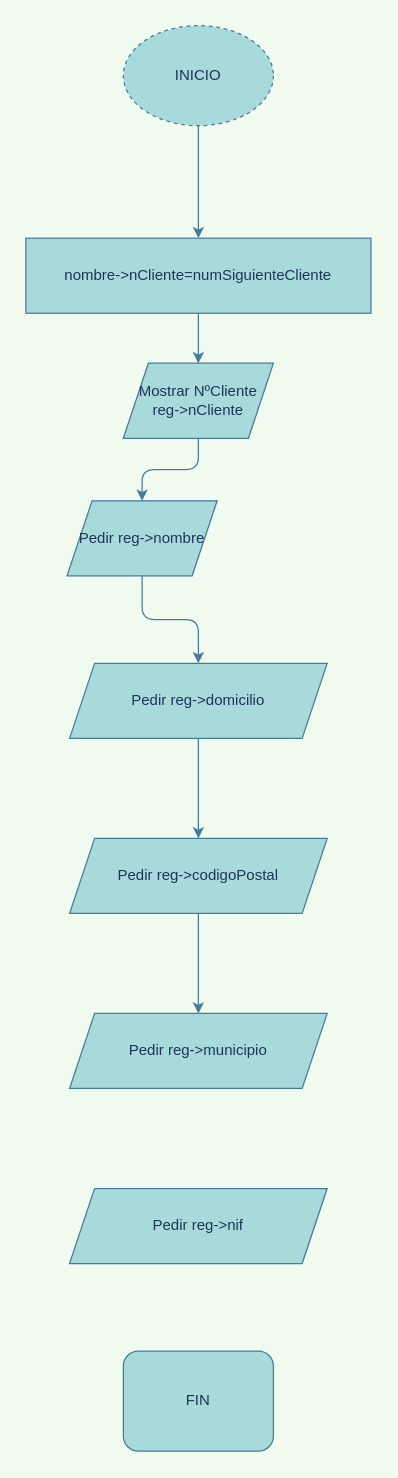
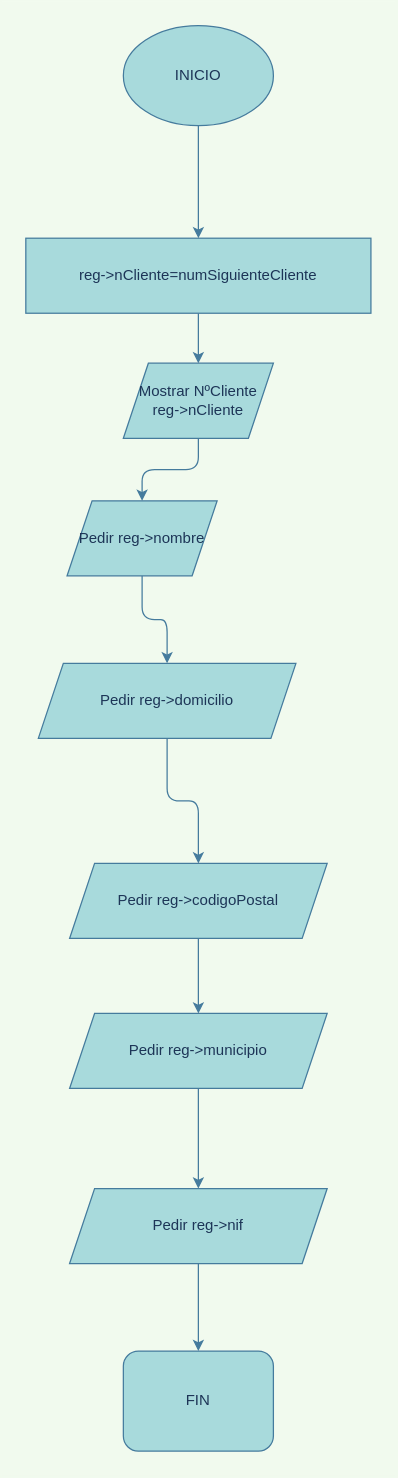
  <mxCell id="0" />
  <mxCell id="1" parent="0" />
  <mxCell id="2" value="" style="edgeStyle=orthogonalEdgeStyle;curved=0;rounded=1;sketch=0;orthogonalLoop=1;jettySize=auto;html=1;strokeColor=#457B9D;fillColor=#A8DADC;fontColor=#1D3557;" edge="1" parent="1" source="3" target="16"><mxGeometry relative="1" as="geometry" /></mxCell>
- <mxCell id="3" value="INICIO" style="ellipse;whiteSpace=wrap;html=1;fillColor=#A8DADC;strokeColor=#457B9D;fontColor=#1D3557;dashed=1;" vertex="1" parent="1"><mxGeometry x="98" y="20" width="120" height="80" as="geometry" /></mxCell>
+ <mxCell id="3" value="INICIO" style="ellipse;whiteSpace=wrap;html=1;fillColor=#A8DADC;strokeColor=#457B9D;fontColor=#1D3557;" vertex="1" parent="1"><mxGeometry x="98" y="20" width="120" height="80" as="geometry" /></mxCell>
  <mxCell id="4" value="" style="edgeStyle=orthogonalEdgeStyle;curved=0;rounded=1;sketch=0;orthogonalLoop=1;jettySize=auto;html=1;strokeColor=#457B9D;fillColor=#A8DADC;fontColor=#1D3557;" edge="1" parent="1" source="5" target="7"><mxGeometry relative="1" as="geometry" /></mxCell>
  <mxCell id="5" value="Pedir reg-&amp;gt;nombre" style="shape=parallelogram;perimeter=parallelogramPerimeter;whiteSpace=wrap;html=1;fixedSize=1;fontColor=#1D3557;strokeColor=#457B9D;fillColor=#A8DADC;" vertex="1" parent="1"><mxGeometry x="53" y="400" width="120" height="60" as="geometry" /></mxCell>
  <mxCell id="6" value="" style="edgeStyle=orthogonalEdgeStyle;curved=0;rounded=1;sketch=0;orthogonalLoop=1;jettySize=auto;html=1;strokeColor=#457B9D;fillColor=#A8DADC;fontColor=#1D3557;" edge="1" parent="1" source="7" target="9"><mxGeometry relative="1" as="geometry" /></mxCell>
- <mxCell id="7" value="Pedir reg-&amp;gt;domicilio" style="shape=parallelogram;perimeter=parallelogramPerimeter;whiteSpace=wrap;html=1;fixedSize=1;fontColor=#1D3557;strokeColor=#457B9D;fillColor=#A8DADC;" vertex="1" parent="1"><mxGeometry x="55" y="530" width="206" height="60" as="geometry" /></mxCell>
+ <mxCell id="7" value="Pedir reg-&amp;gt;domicilio" style="shape=parallelogram;perimeter=parallelogramPerimeter;whiteSpace=wrap;html=1;fixedSize=1;fontColor=#1D3557;strokeColor=#457B9D;fillColor=#A8DADC;" vertex="1" parent="1"><mxGeometry x="30" y="530" width="206" height="60" as="geometry" /></mxCell>
  <mxCell id="8" value="" style="edgeStyle=orthogonalEdgeStyle;curved=0;rounded=1;sketch=0;orthogonalLoop=1;jettySize=auto;html=1;strokeColor=#457B9D;fillColor=#A8DADC;fontColor=#1D3557;" edge="1" parent="1" source="9" target="11"><mxGeometry relative="1" as="geometry" /></mxCell>
- <mxCell id="9" value="Pedir reg-&amp;gt;codigoPostal" style="shape=parallelogram;perimeter=parallelogramPerimeter;whiteSpace=wrap;html=1;fixedSize=1;fontColor=#1D3557;strokeColor=#457B9D;fillColor=#A8DADC;" vertex="1" parent="1"><mxGeometry x="55" y="670" width="206" height="60" as="geometry" /></mxCell>
+ <mxCell id="9" value="Pedir reg-&amp;gt;codigoPostal" style="shape=parallelogram;perimeter=parallelogramPerimeter;whiteSpace=wrap;html=1;fixedSize=1;fontColor=#1D3557;strokeColor=#457B9D;fillColor=#A8DADC;" vertex="1" parent="1"><mxGeometry x="55" y="690" width="206" height="60" as="geometry" /></mxCell>
+ <mxCell id="10" value="" style="edgeStyle=orthogonalEdgeStyle;curved=0;rounded=1;sketch=0;orthogonalLoop=1;jettySize=auto;html=1;strokeColor=#457B9D;fillColor=#A8DADC;fontColor=#1D3557;" edge="1" parent="1" source="11" target="13"><mxGeometry relative="1" as="geometry" /></mxCell>
  <mxCell id="11" value="Pedir reg-&amp;gt;municipio" style="shape=parallelogram;perimeter=parallelogramPerimeter;whiteSpace=wrap;html=1;fixedSize=1;fontColor=#1D3557;strokeColor=#457B9D;fillColor=#A8DADC;" vertex="1" parent="1"><mxGeometry x="55" y="810" width="206" height="60" as="geometry" /></mxCell>
+ <mxCell id="12" value="" style="edgeStyle=orthogonalEdgeStyle;curved=0;rounded=1;sketch=0;orthogonalLoop=1;jettySize=auto;html=1;strokeColor=#457B9D;fillColor=#A8DADC;fontColor=#1D3557;" edge="1" parent="1" source="13" target="14"><mxGeometry relative="1" as="geometry" /></mxCell>
  <mxCell id="13" value="Pedir reg-&amp;gt;nif" style="shape=parallelogram;perimeter=parallelogramPerimeter;whiteSpace=wrap;html=1;fixedSize=1;fontColor=#1D3557;strokeColor=#457B9D;fillColor=#A8DADC;" vertex="1" parent="1"><mxGeometry x="55" y="950" width="206" height="60" as="geometry" /></mxCell>
  <mxCell id="14" value="FIN" style="whiteSpace=wrap;html=1;fontColor=#1D3557;strokeColor=#457B9D;fillColor=#A8DADC;rounded=1;" vertex="1" parent="1"><mxGeometry x="98" y="1080" width="120" height="80" as="geometry" /></mxCell>
  <mxCell id="15" value="" style="edgeStyle=orthogonalEdgeStyle;curved=0;rounded=1;sketch=0;orthogonalLoop=1;jettySize=auto;html=1;strokeColor=#457B9D;fillColor=#A8DADC;fontColor=#1D3557;" edge="1" parent="1" source="16" target="18"><mxGeometry relative="1" as="geometry" /></mxCell>
- <mxCell id="16" value="nombre-&amp;gt;nCliente=numSiguienteCliente" style="whiteSpace=wrap;html=1;fontColor=#1D3557;strokeColor=#457B9D;fillColor=#A8DADC;" vertex="1" parent="1"><mxGeometry x="20" y="190" width="276" height="60" as="geometry" /></mxCell>
+ <mxCell id="16" value="reg-&amp;gt;nCliente=numSiguienteCliente" style="whiteSpace=wrap;html=1;fontColor=#1D3557;strokeColor=#457B9D;fillColor=#A8DADC;" vertex="1" parent="1"><mxGeometry x="20" y="190" width="276" height="60" as="geometry" /></mxCell>
  <mxCell id="17" value="" style="edgeStyle=orthogonalEdgeStyle;curved=0;rounded=1;sketch=0;orthogonalLoop=1;jettySize=auto;html=1;strokeColor=#457B9D;fillColor=#A8DADC;fontColor=#1D3557;" edge="1" parent="1" source="18" target="5"><mxGeometry relative="1" as="geometry" /></mxCell>
  <mxCell id="18" value="Mostrar NºCliente reg-&amp;gt;nCliente" style="shape=parallelogram;perimeter=parallelogramPerimeter;whiteSpace=wrap;html=1;fixedSize=1;fontColor=#1D3557;strokeColor=#457B9D;fillColor=#A8DADC;" vertex="1" parent="1"><mxGeometry x="98" y="290" width="120" height="60" as="geometry" /></mxCell>
